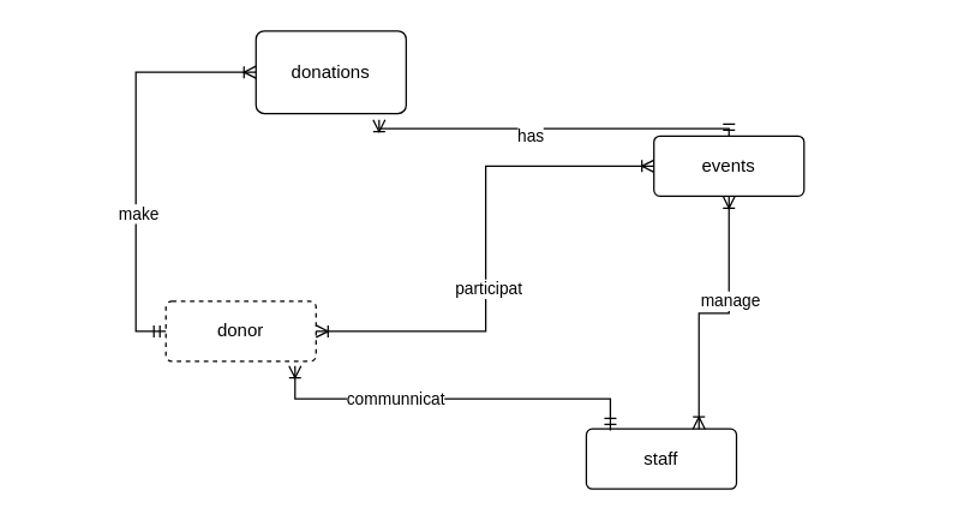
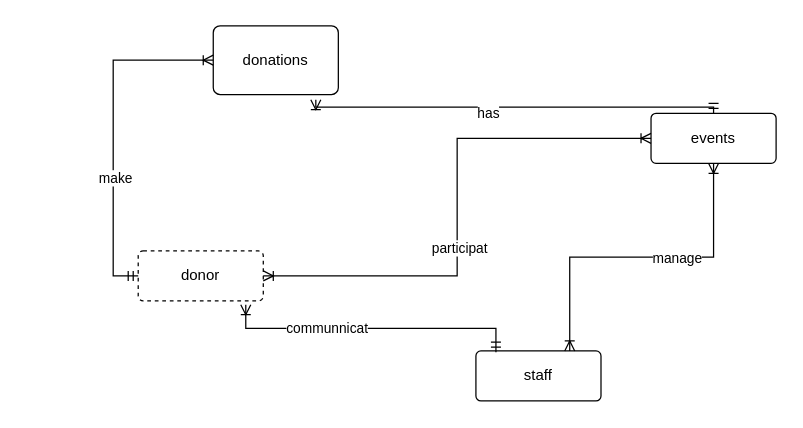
  <mxCell id="0" />
  <mxCell id="1" parent="0" />
  <mxCell id="2" value="donor" style="rounded=1;arcSize=10;whiteSpace=wrap;html=1;align=center;dashed=1;" parent="1" vertex="1"><mxGeometry x="110" y="200" width="100" height="40" as="geometry" /></mxCell>
  <mxCell id="3" value="donations" style="rounded=1;arcSize=10;whiteSpace=wrap;html=1;align=center;" parent="1" vertex="1"><mxGeometry x="170" y="20" width="100" height="55" as="geometry" /></mxCell>
- <mxCell id="4" value="events" style="rounded=1;arcSize=10;whiteSpace=wrap;html=1;align=center;" parent="1" vertex="1"><mxGeometry x="435" y="90" width="100" height="40" as="geometry" /></mxCell>
+ <mxCell id="4" value="events" style="rounded=1;arcSize=10;whiteSpace=wrap;html=1;align=center;" parent="1" vertex="1"><mxGeometry x="520" y="90" width="100" height="40" as="geometry" /></mxCell>
  <mxCell id="5" value="" style="edgeStyle=elbowEdgeStyle;fontSize=12;html=1;endArrow=ERoneToMany;startArrow=ERmandOne;rounded=0;exitX=0;exitY=0.5;exitDx=0;exitDy=0;entryX=0;entryY=0.5;entryDx=0;entryDy=0;elbow=vertical;" parent="1" source="2" target="3" edge="1"><mxGeometry width="100" height="100" relative="1" as="geometry"><mxPoint x="240" y="440" as="sourcePoint" /><mxPoint x="194" y="310" as="targetPoint" /><Array as="points"><mxPoint x="90" y="90" /><mxPoint x="20" y="110" /></Array></mxGeometry></mxCell>
  <mxCell id="6" value="make" style="edgeLabel;html=1;align=center;verticalAlign=middle;resizable=0;points=[];" parent="5" vertex="1" connectable="0"><mxGeometry x="-0.273" y="-1" relative="1" as="geometry"><mxPoint as="offset" /></mxGeometry></mxCell>
  <mxCell id="7" value="" style="edgeStyle=elbowEdgeStyle;fontSize=12;html=1;endArrow=ERoneToMany;startArrow=ERoneToMany;rounded=0;exitX=1;exitY=0.5;exitDx=0;exitDy=0;entryX=0;entryY=0.5;entryDx=0;entryDy=0;" parent="1" source="2" target="4" edge="1"><mxGeometry width="100" height="100" relative="1" as="geometry"><mxPoint x="290" y="160" as="sourcePoint" /><mxPoint x="390" y="60" as="targetPoint" /></mxGeometry></mxCell>
  <mxCell id="8" value="participat" style="edgeLabel;html=1;align=center;verticalAlign=middle;resizable=0;points=[];" parent="7" vertex="1" connectable="0"><mxGeometry x="-0.153" y="-1" relative="1" as="geometry"><mxPoint as="offset" /></mxGeometry></mxCell>
- <mxCell id="9" value="staff" style="rounded=1;arcSize=10;whiteSpace=wrap;html=1;align=center;" parent="1" vertex="1"><mxGeometry x="390" y="285" width="100" height="40" as="geometry" /></mxCell>
+ <mxCell id="9" value="staff" style="rounded=1;arcSize=10;whiteSpace=wrap;html=1;align=center;" parent="1" vertex="1"><mxGeometry x="380" y="280" width="100" height="40" as="geometry" /></mxCell>
  <mxCell id="10" value="" style="edgeStyle=elbowEdgeStyle;fontSize=12;html=1;endArrow=ERoneToMany;startArrow=ERoneToMany;rounded=0;elbow=vertical;exitX=0.75;exitY=0;exitDx=0;exitDy=0;entryX=0.5;entryY=1;entryDx=0;entryDy=0;" parent="1" source="9" target="4" edge="1"><mxGeometry width="100" height="100" relative="1" as="geometry"><mxPoint x="460" y="260" as="sourcePoint" /><mxPoint x="640" y="170" as="targetPoint" /></mxGeometry></mxCell>
  <mxCell id="11" value="manage" style="edgeLabel;html=1;align=center;verticalAlign=middle;resizable=0;points=[];" parent="10" vertex="1" connectable="0"><mxGeometry x="0.207" relative="1" as="geometry"><mxPoint as="offset" /></mxGeometry></mxCell>
  <mxCell id="12" value="" style="edgeStyle=elbowEdgeStyle;fontSize=12;html=1;endArrow=ERoneToMany;startArrow=ERmandOne;rounded=0;exitX=0.16;exitY=0.025;exitDx=0;exitDy=0;entryX=0.86;entryY=1.075;entryDx=0;entryDy=0;entryPerimeter=0;elbow=vertical;exitPerimeter=0;" edge="1" parent="1" source="9" target="2"><mxGeometry width="100" height="100" relative="1" as="geometry"><mxPoint x="270" y="490" as="sourcePoint" /><mxPoint x="370" y="390" as="targetPoint" /></mxGeometry></mxCell>
  <mxCell id="13" value="communnicat" style="edgeLabel;html=1;align=center;verticalAlign=middle;resizable=0;points=[];" vertex="1" connectable="0" parent="12"><mxGeometry x="0.302" y="-1" relative="1" as="geometry"><mxPoint as="offset" /></mxGeometry></mxCell>
  <mxCell id="14" value="" style="edgeStyle=elbowEdgeStyle;fontSize=12;html=1;endArrow=ERoneToMany;startArrow=ERmandOne;rounded=0;exitX=0.5;exitY=0;exitDx=0;exitDy=0;entryX=0.82;entryY=1.075;entryDx=0;entryDy=0;elbow=vertical;entryPerimeter=0;" edge="1" parent="1" source="4" target="3"><mxGeometry width="100" height="100" relative="1" as="geometry"><mxPoint x="490" y="70" as="sourcePoint" /><mxPoint x="590" y="-30" as="targetPoint" /></mxGeometry></mxCell>
  <mxCell id="15" value="has" style="edgeLabel;html=1;align=center;verticalAlign=middle;resizable=0;points=[];" vertex="1" connectable="0" parent="14"><mxGeometry x="0.13" y="4" relative="1" as="geometry"><mxPoint as="offset" /></mxGeometry></mxCell>
